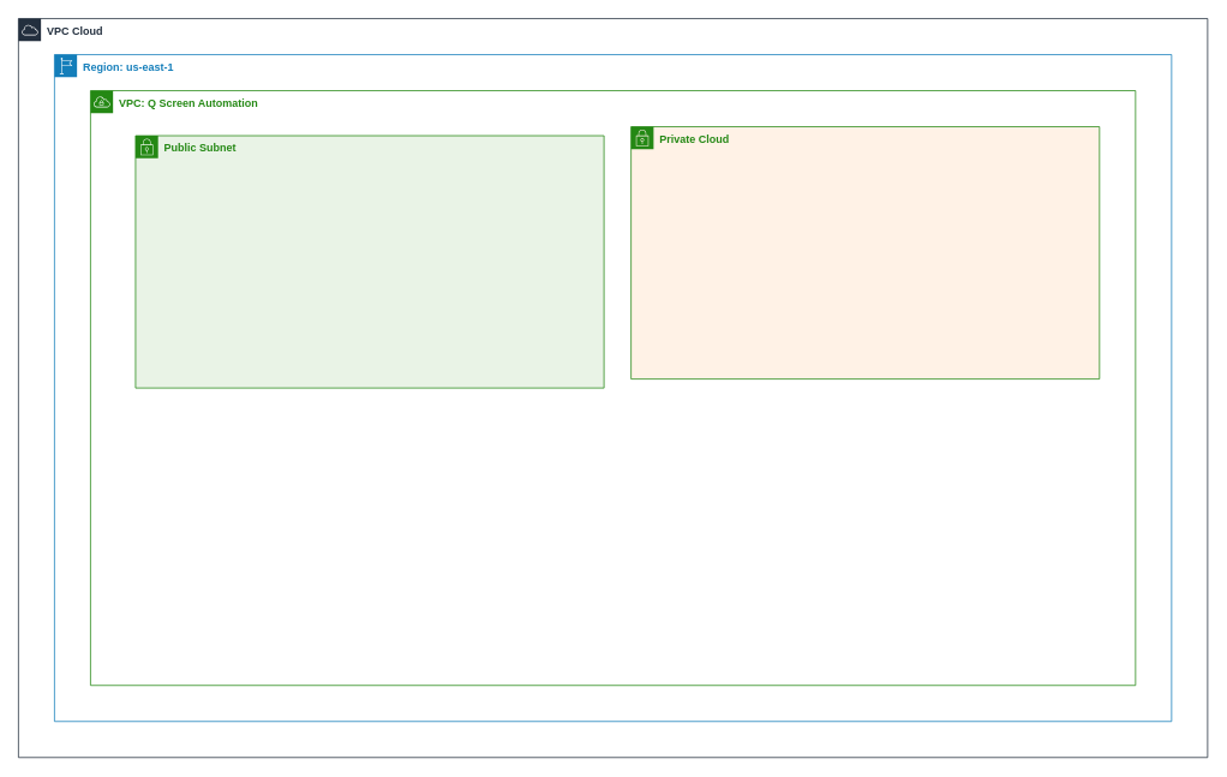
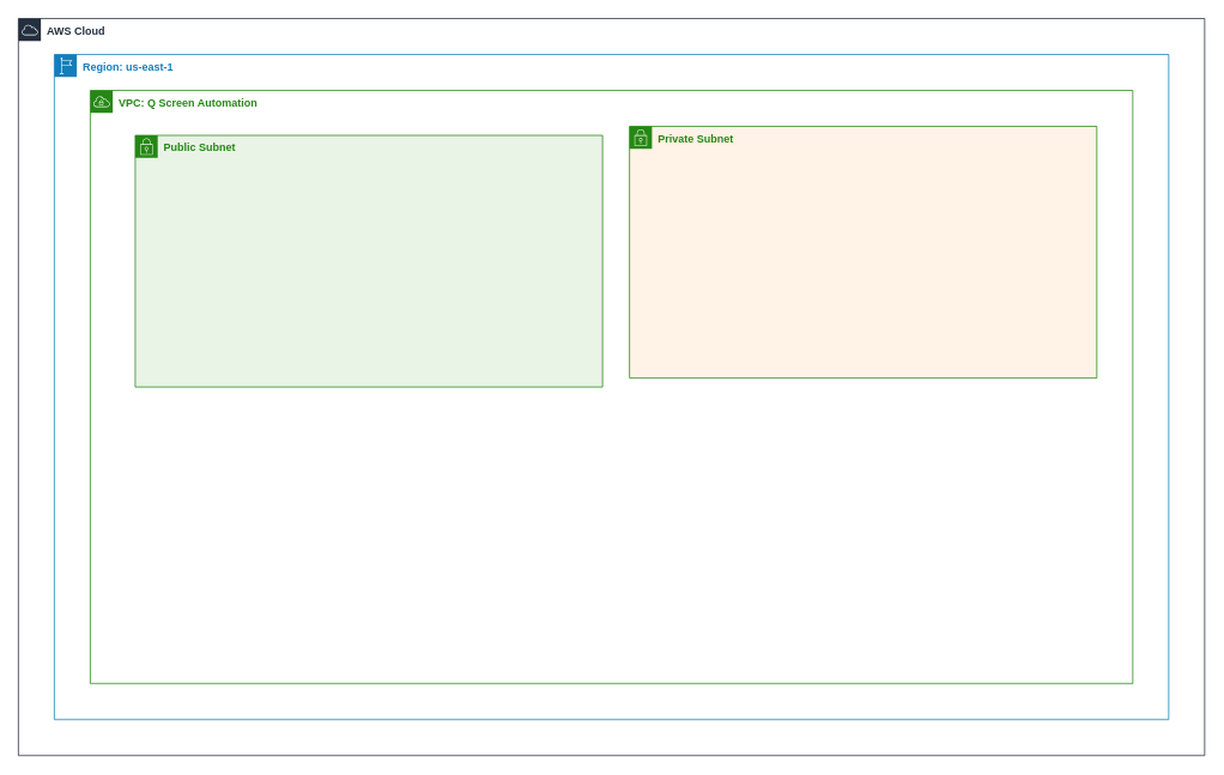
  <mxCell id="0" />
  <mxCell id="1" parent="0" />
- <mxCell id="2" value="VPC Cloud" style="sketch=0;outlineConnect=0;gradientColor=none;html=1;whiteSpace=wrap;fontSize=12;fontStyle=1;shape=mxgraph.aws4.group;grIcon=mxgraph.aws4.group_aws_cloud;strokeColor=#232F3E;fillColor=none;verticalAlign=top;align=left;spacingLeft=30;fontColor=#232F3E;dashed=0;" vertex="1" parent="1"><mxGeometry x="20" y="20" width="1320" height="820" as="geometry" /></mxCell>
+ <mxCell id="2" value="AWS Cloud" style="sketch=0;outlineConnect=0;gradientColor=none;html=1;whiteSpace=wrap;fontSize=12;fontStyle=1;shape=mxgraph.aws4.group;grIcon=mxgraph.aws4.group_aws_cloud;strokeColor=#232F3E;fillColor=none;verticalAlign=top;align=left;spacingLeft=30;fontColor=#232F3E;dashed=0;" vertex="1" parent="1"><mxGeometry x="20" y="20" width="1320" height="820" as="geometry" /></mxCell>
  <mxCell id="3" value="Region: us-east-1" style="sketch=0;outlineConnect=0;gradientColor=none;html=1;whiteSpace=wrap;fontSize=12;fontStyle=1;shape=mxgraph.aws4.group;grIcon=mxgraph.aws4.group_region;strokeColor=#147EBA;fillColor=none;verticalAlign=top;align=left;spacingLeft=30;fontColor=#147EBA;dashed=0;" vertex="1" parent="1"><mxGeometry x="60" y="60" width="1240" height="740" as="geometry" /></mxCell>
  <mxCell id="4" value="VPC: Q Screen Automation" style="sketch=0;outlineConnect=0;gradientColor=none;html=1;whiteSpace=wrap;fontSize=12;fontStyle=1;shape=mxgraph.aws4.group;grIcon=mxgraph.aws4.group_vpc;strokeColor=#248814;fillColor=none;verticalAlign=top;align=left;spacingLeft=30;fontColor=#248814;dashed=0;" vertex="1" parent="1"><mxGeometry x="100" y="100" width="1160" height="660" as="geometry" /></mxCell>
  <mxCell id="5" value="Public Subnet" style="sketch=0;outlineConnect=0;gradientColor=none;html=1;whiteSpace=wrap;fontSize=12;fontStyle=1;shape=mxgraph.aws4.group;grIcon=mxgraph.aws4.group_security_group;strokeColor=#248814;fillColor=#E9F3E6;verticalAlign=top;align=left;spacingLeft=30;fontColor=#248814;dashed=0;" vertex="1" parent="1"><mxGeometry x="150" y="150" width="520" height="280" as="geometry" /></mxCell>
- <mxCell id="6" value="Private Cloud" style="sketch=0;outlineConnect=0;gradientColor=none;html=1;whiteSpace=wrap;fontSize=12;fontStyle=1;shape=mxgraph.aws4.group;grIcon=mxgraph.aws4.group_security_group;strokeColor=#248814;fillColor=#FFF2E6;verticalAlign=top;align=left;spacingLeft=30;fontColor=#248814;dashed=0;" vertex="1" parent="1"><mxGeometry x="700" y="140" width="520" height="280" as="geometry" /></mxCell>
+ <mxCell id="6" value="Private Subnet" style="sketch=0;outlineConnect=0;gradientColor=none;html=1;whiteSpace=wrap;fontSize=12;fontStyle=1;shape=mxgraph.aws4.group;grIcon=mxgraph.aws4.group_security_group;strokeColor=#248814;fillColor=#FFF2E6;verticalAlign=top;align=left;spacingLeft=30;fontColor=#248814;dashed=0;" vertex="1" parent="1"><mxGeometry x="700" y="140" width="520" height="280" as="geometry" /></mxCell>
